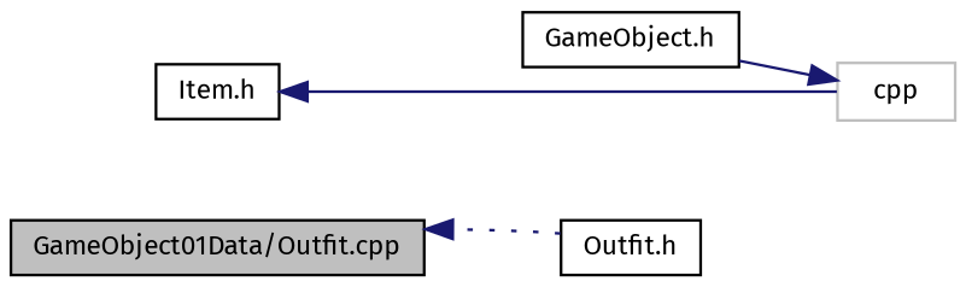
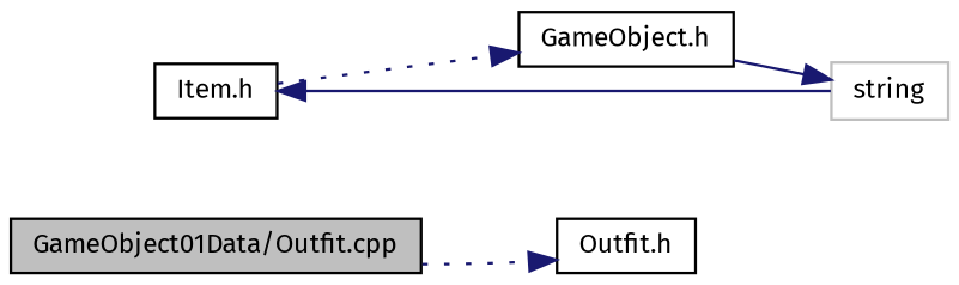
  digraph {
    fontname="Fira Sans"
    rankdir=LR
    node [color=black fontname="Fira Sans" fontsize=10 shape=record]
    edge [color=midnightblue fontname="Fira Sans" fontsize=10 labelfontname=Helvetica labelfontsize=10 style=dotted]
    n1 [fillcolor=grey75 fontcolor=black height=0.2 label="GameObject01Data/Outfit.cpp" style=filled width=0.4]
    n2 [height=0.2 label="Outfit.h" width=0.4]
    n3 [height=0.2 label="Item.h" width=0.4]
    n4 [height=0.2 label="GameObject.h" width=0.4]
-   n5 [color=grey75 height=0.2 label=cpp width=0.4]
-   n2 -> n1
+   n5 [color=grey75 height=0.2 label=string width=0.4]
+   n1 -> n2
+   n3 -> n4
    n4 -> n5 [style=solid]
    n5 -> n3 [style=solid]
  }
